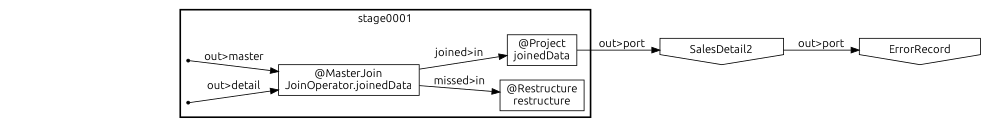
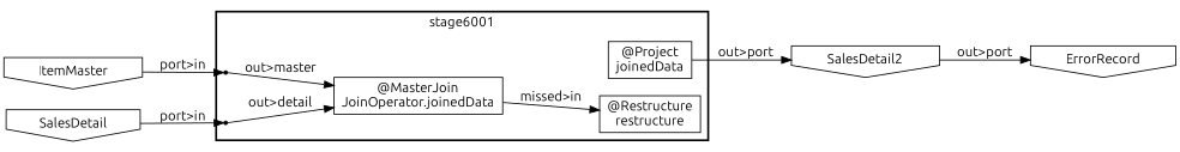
  digraph {
    fontname=Ubuntu
    rankdir=LR
    node [fontname=Ubuntu shape=invhouse]
    edge [fontname=Ubuntu]
    n1 [label="@MasterJoin\nJoinOperator.joinedData" shape=box]
    n2 [label="@Restructure\nrestructure" shape=box]
    n3 [label="@Project\njoinedData" shape=box]
    "e97644ee-b1ce-4a7c-b33f-ee1a0c55ad5d" [shape=point]
    "a5b5ff33-5838-47c9-b23e-85dd303aa0c9" [shape=point]
    n6 [label=SalesDetail2]
    n7 [label=ErrorRecord]
+   n8 [label=ItemMaster]
+   n9 [label=SalesDetail]
    subgraph cluster_1 {
-     label=stage0001
+     label=stage6001
      style=bold
      n1
      n2
      n3
      "e97644ee-b1ce-4a7c-b33f-ee1a0c55ad5d"
      "a5b5ff33-5838-47c9-b23e-85dd303aa0c9"
    }
    n1 -> n2 [label="missed>in"]
-   n1 -> n3 [label="joined>in"]
    n3 -> n6 [label="out>port"]
    "e97644ee-b1ce-4a7c-b33f-ee1a0c55ad5d" -> n1 [label="out>master"]
    "a5b5ff33-5838-47c9-b23e-85dd303aa0c9" -> n1 [label="out>detail"]
    n6 -> n7 [label="out>port"]
+   n8 -> "e97644ee-b1ce-4a7c-b33f-ee1a0c55ad5d" [label="port>in"]
+   n9 -> "a5b5ff33-5838-47c9-b23e-85dd303aa0c9" [label="port>in"]
  }
